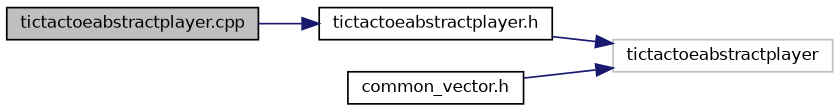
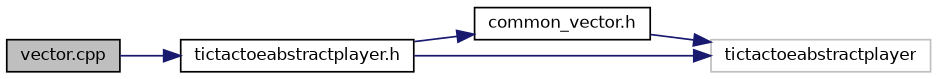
  digraph {
    rankdir=LR
    node [color=black fillcolor=white fontname=Helvetica fontsize=10 shape=record style=filled]
    edge [color=midnightblue fontname=Helvetica fontsize=10 labelfontname=Helvetica labelfontsize=10 style=solid]
-   n1 [fillcolor=grey75 fontcolor=black height=0.2 label="tictactoeabstractplayer.cpp" width=0.4]
+   n1 [fillcolor=grey75 fontcolor=black height=0.2 label="vector.cpp" width=0.4]
    n2 [height=0.2 label="tictactoeabstractplayer.h" width=0.4]
    n3 [height=0.2 label="common_vector.h" width=0.4]
    n4 [color=grey75 height=0.2 label=tictactoeabstractplayer width=0.4]
    n1 -> n2
+   n2 -> n3
    n2 -> n4
    n3 -> n4
  }
